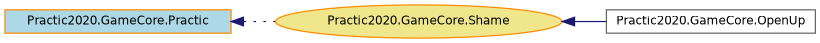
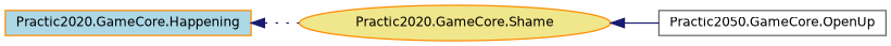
  digraph {
    rankdir=LR
    node [color=darkorange fontname=Helvetica fontsize=10 shape=box style=filled]
    edge [color=midnightblue dir=back fontname=Helvetica fontsize=10 labelfontname=Helvetica labelfontsize=10]
-   n1 [fillcolor=lightblue height=0.2 label="Practic2020.GameCore.Practic" width=0.4]
+   n1 [fillcolor=lightblue height=0.2 label="Practic2020.GameCore.Happening" width=0.4]
    n2 [fillcolor=khaki height=0.2 label="Practic2020.GameCore.Shame" shape=ellipse width=0.4]
-   n3 [color=gray40 fillcolor=white height=0.2 label="Practic2020.GameCore.OpenUp" width=0.4]
+   n3 [color=gray40 fillcolor=white height=0.2 label="Practic2050.GameCore.OpenUp" width=0.4]
    n1 -> n2 [style=dotted]
    n2 -> n3 [style=solid]
  }
